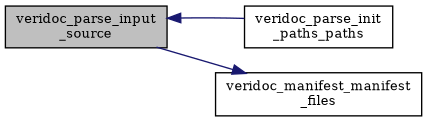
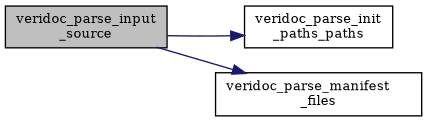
  digraph {
    fontname="DejaVu Serif"
    rankdir=LR
    node [color=black fillcolor=white fontname="DejaVu Serif" fontsize=10 shape=record style=filled]
    edge [color=midnightblue fontname="DejaVu Serif" fontsize=10 labelfontname=Helvetica labelfontsize=10 style=solid]
    n1 [fillcolor=grey75 fontcolor=black height=0.2 label="veridoc_parse_input\l_source" width=0.4]
    n2 [height=0.2 label="veridoc_parse_init\l_paths_paths" width=0.4]
-   n3 [height=0.2 label="veridoc_manifest_manifest\l_files" width=0.4]
-   n2 -> n1
+   n3 [height=0.2 label="veridoc_parse_manifest\l_files" width=0.4]
+   n1 -> n2
    n1 -> n3
  }
